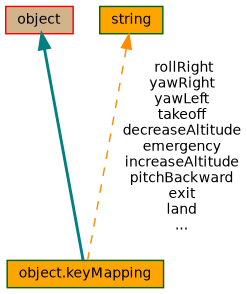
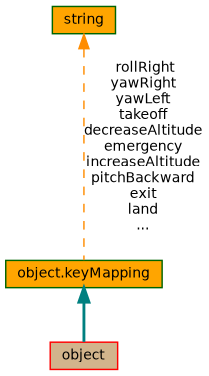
  digraph {
    node [color=darkgreen fillcolor=orange fontname=Helvetica fontsize=10 shape=record style=filled]
    edge [dir=back fontname=Helvetica fontsize=10 labelfontname=Helvetica labelfontsize=10]
    n1 [fontcolor=black height=0.2 label="object.keyMapping" width=0.4]
    n2 [color=red fillcolor=tan height=0.2 label=object width=0.4]
    n3 [height=0.2 label=string width=0.4]
-   n2 -> n1 [color=teal style=bold]
+   n1 -> n2 [color=teal style=bold]
    n3 -> n1 [color=darkorange label=" rollRight\nyawRight\nyawLeft\ntakeoff\ndecreaseAltitude\nemergency\nincreaseAltitude\npitchBackward\nexit\nland\n..." style=dashed]
  }
